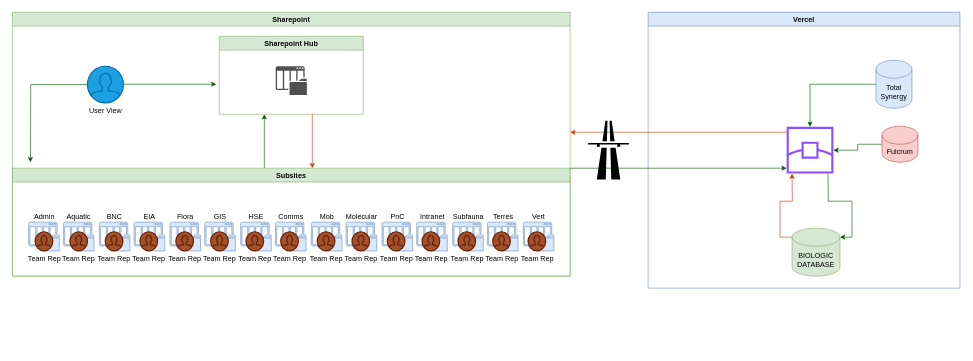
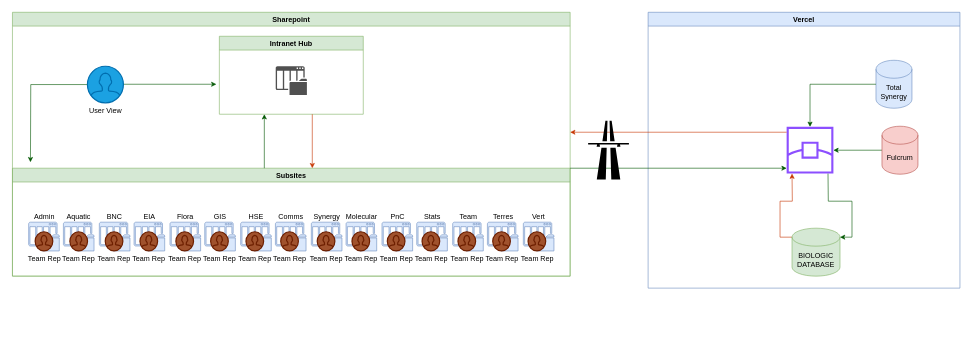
  <mxCell id="0" />
  <mxCell id="1" parent="0" />
- <mxCell id="2" value="Sharepoint Hub" style="swimlane;whiteSpace=wrap;html=1;strokeColor=#82b366;fillColor=#d5e8d4;" vertex="1" parent="1"><mxGeometry x="365" y="60" width="240" height="130" as="geometry" /></mxCell>
+ <mxCell id="2" value="Intranet Hub" style="swimlane;whiteSpace=wrap;html=1;strokeColor=#82b366;fillColor=#d5e8d4;" vertex="1" parent="1"><mxGeometry x="365" y="60" width="240" height="130" as="geometry" /></mxCell>
  <mxCell id="3" value="" style="group" vertex="1" connectable="0" parent="1"><mxGeometry x="20" y="280" width="930" height="300" as="geometry" /></mxCell>
  <mxCell id="4" value="Subsites" style="swimlane;whiteSpace=wrap;html=1;strokeColor=#82b366;fillColor=#d5e8d4;" vertex="1" parent="3"><mxGeometry width="930" height="180" as="geometry"><mxRectangle width="90" height="30" as="alternateBounds" /></mxGeometry></mxCell>
  <mxCell id="5" value="Flora" style="sketch=0;pointerEvents=1;shadow=0;dashed=0;html=1;strokeColor=#6c8ebf;fillColor=#dae8fc;labelPosition=center;verticalLabelPosition=top;verticalAlign=bottom;outlineConnect=0;align=center;shape=mxgraph.office.concepts.list_library;labelBackgroundColor=none;" vertex="1" parent="4"><mxGeometry x="262.702" y="90" width="51.067" height="48" as="geometry" /></mxCell>
  <mxCell id="6" value="GIS" style="sketch=0;pointerEvents=1;shadow=0;dashed=0;html=1;strokeColor=#6c8ebf;fillColor=#dae8fc;labelPosition=center;verticalLabelPosition=top;verticalAlign=bottom;outlineConnect=0;align=center;shape=mxgraph.office.concepts.list_library;labelBackgroundColor=none;" vertex="1" parent="4"><mxGeometry x="320.643" y="90" width="51.067" height="48" as="geometry" /></mxCell>
  <mxCell id="7" value="HSE" style="sketch=0;pointerEvents=1;shadow=0;dashed=0;html=1;strokeColor=#6c8ebf;fillColor=#dae8fc;labelPosition=center;verticalLabelPosition=top;verticalAlign=bottom;outlineConnect=0;align=center;shape=mxgraph.office.concepts.list_library;labelBackgroundColor=none;" vertex="1" parent="4"><mxGeometry x="380.548" y="90" width="51.067" height="48" as="geometry" /></mxCell>
  <mxCell id="8" value="Comms" style="sketch=0;pointerEvents=1;shadow=0;dashed=0;html=1;strokeColor=#6c8ebf;fillColor=#dae8fc;labelPosition=center;verticalLabelPosition=top;verticalAlign=bottom;outlineConnect=0;align=center;shape=mxgraph.office.concepts.list_library;labelBackgroundColor=none;" vertex="1" parent="4"><mxGeometry x="438.489" y="90" width="51.067" height="48" as="geometry" /></mxCell>
  <mxCell id="9" value="&lt;div&gt;Admin&lt;/div&gt;" style="sketch=0;pointerEvents=1;shadow=0;dashed=0;html=1;strokeColor=#6c8ebf;fillColor=#dae8fc;labelPosition=center;verticalLabelPosition=top;verticalAlign=bottom;outlineConnect=0;align=center;shape=mxgraph.office.concepts.list_library;labelBackgroundColor=none;" vertex="1" parent="4"><mxGeometry x="27.01" y="90" width="51.067" height="48" as="geometry" /></mxCell>
  <mxCell id="10" value="Aquatic" style="sketch=0;pointerEvents=1;shadow=0;dashed=0;html=1;strokeColor=#6c8ebf;fillColor=#dae8fc;labelPosition=center;verticalLabelPosition=top;verticalAlign=bottom;outlineConnect=0;align=center;shape=mxgraph.office.concepts.list_library;labelBackgroundColor=none;" vertex="1" parent="4"><mxGeometry x="84.951" y="90" width="51.067" height="48" as="geometry" /></mxCell>
  <mxCell id="11" value="BNC" style="sketch=0;pointerEvents=1;shadow=0;dashed=0;html=1;strokeColor=#6c8ebf;fillColor=#dae8fc;labelPosition=center;verticalLabelPosition=top;verticalAlign=bottom;outlineConnect=0;align=center;shape=mxgraph.office.concepts.list_library;labelBackgroundColor=none;" vertex="1" parent="4"><mxGeometry x="144.856" y="90" width="51.067" height="48" as="geometry" /></mxCell>
  <mxCell id="12" value="EIA" style="sketch=0;pointerEvents=1;shadow=0;dashed=0;html=1;strokeColor=#6c8ebf;fillColor=#dae8fc;labelPosition=center;verticalLabelPosition=top;verticalAlign=bottom;outlineConnect=0;align=center;shape=mxgraph.office.concepts.list_library;labelBackgroundColor=none;" vertex="1" parent="4"><mxGeometry x="202.797" y="90" width="51.067" height="48" as="geometry" /></mxCell>
- <mxCell id="13" value="Subfauna" style="sketch=0;pointerEvents=1;shadow=0;dashed=0;html=1;strokeColor=#6c8ebf;fillColor=#dae8fc;labelPosition=center;verticalLabelPosition=top;verticalAlign=bottom;outlineConnect=0;align=center;shape=mxgraph.office.concepts.list_library;labelBackgroundColor=none;" vertex="1" parent="4"><mxGeometry x="734.085" y="90" width="51.067" height="48" as="geometry" /></mxCell>
+ <mxCell id="13" value="Team" style="sketch=0;pointerEvents=1;shadow=0;dashed=0;html=1;strokeColor=#6c8ebf;fillColor=#dae8fc;labelPosition=center;verticalLabelPosition=top;verticalAlign=bottom;outlineConnect=0;align=center;shape=mxgraph.office.concepts.list_library;labelBackgroundColor=none;" vertex="1" parent="4"><mxGeometry x="734.085" y="90" width="51.067" height="48" as="geometry" /></mxCell>
  <mxCell id="14" value="Terres" style="sketch=0;pointerEvents=1;shadow=0;dashed=0;html=1;strokeColor=#6c8ebf;fillColor=#dae8fc;labelPosition=center;verticalLabelPosition=top;verticalAlign=bottom;outlineConnect=0;align=center;shape=mxgraph.office.concepts.list_library;labelBackgroundColor=none;" vertex="1" parent="4"><mxGeometry x="792.026" y="90" width="51.067" height="48" as="geometry" /></mxCell>
  <mxCell id="15" value="Vert" style="sketch=0;pointerEvents=1;shadow=0;dashed=0;html=1;strokeColor=#6c8ebf;fillColor=#dae8fc;labelPosition=center;verticalLabelPosition=top;verticalAlign=bottom;outlineConnect=0;align=center;shape=mxgraph.office.concepts.list_library;labelBackgroundColor=none;" vertex="1" parent="4"><mxGeometry x="851.931" y="90" width="51.067" height="48" as="geometry" /></mxCell>
- <mxCell id="16" value="Mob" style="sketch=0;pointerEvents=1;shadow=0;dashed=0;html=1;strokeColor=#6c8ebf;fillColor=#dae8fc;labelPosition=center;verticalLabelPosition=top;verticalAlign=bottom;outlineConnect=0;align=center;shape=mxgraph.office.concepts.list_library;labelBackgroundColor=none;" vertex="1" parent="4"><mxGeometry x="498.394" y="90" width="51.067" height="48" as="geometry" /></mxCell>
+ <mxCell id="16" value="Synergy" style="sketch=0;pointerEvents=1;shadow=0;dashed=0;html=1;strokeColor=#6c8ebf;fillColor=#dae8fc;labelPosition=center;verticalLabelPosition=top;verticalAlign=bottom;outlineConnect=0;align=center;shape=mxgraph.office.concepts.list_library;labelBackgroundColor=none;" vertex="1" parent="4"><mxGeometry x="498.394" y="90" width="51.067" height="48" as="geometry" /></mxCell>
  <mxCell id="17" value="Molecular" style="sketch=0;pointerEvents=1;shadow=0;dashed=0;html=1;strokeColor=#6c8ebf;fillColor=#dae8fc;labelPosition=center;verticalLabelPosition=top;verticalAlign=bottom;outlineConnect=0;align=center;shape=mxgraph.office.concepts.list_library;labelBackgroundColor=none;" vertex="1" parent="4"><mxGeometry x="556.335" y="90" width="51.067" height="48" as="geometry" /></mxCell>
  <mxCell id="18" value="PnC" style="sketch=0;pointerEvents=1;shadow=0;dashed=0;html=1;strokeColor=#6c8ebf;fillColor=#dae8fc;labelPosition=center;verticalLabelPosition=top;verticalAlign=bottom;outlineConnect=0;align=center;shape=mxgraph.office.concepts.list_library;labelBackgroundColor=none;" vertex="1" parent="4"><mxGeometry x="616.24" y="90" width="51.067" height="48" as="geometry" /></mxCell>
- <mxCell id="19" value="Intranet" style="sketch=0;pointerEvents=1;shadow=0;dashed=0;html=1;strokeColor=#6c8ebf;fillColor=#dae8fc;labelPosition=center;verticalLabelPosition=top;verticalAlign=bottom;outlineConnect=0;align=center;shape=mxgraph.office.concepts.list_library;labelBackgroundColor=none;" vertex="1" parent="4"><mxGeometry x="674.18" y="90" width="51.067" height="48" as="geometry" /></mxCell>
+ <mxCell id="19" value="Stats" style="sketch=0;pointerEvents=1;shadow=0;dashed=0;html=1;strokeColor=#6c8ebf;fillColor=#dae8fc;labelPosition=center;verticalLabelPosition=top;verticalAlign=bottom;outlineConnect=0;align=center;shape=mxgraph.office.concepts.list_library;labelBackgroundColor=none;" vertex="1" parent="4"><mxGeometry x="674.18" y="90" width="51.067" height="48" as="geometry" /></mxCell>
  <mxCell id="20" value="&lt;font color=&quot;#000000&quot;&gt;Team Rep&lt;br&gt;&lt;/font&gt;" style="html=1;verticalLabelPosition=bottom;align=center;labelBackgroundColor=#ffffff;verticalAlign=top;strokeWidth=2;strokeColor=#6D1F00;shadow=0;dashed=0;shape=mxgraph.ios7.icons.user;fontColor=#ffffff;fillColor=#a0522d;" vertex="1" parent="4"><mxGeometry x="37.813" y="106" width="29.461" height="32" as="geometry" /></mxCell>
  <mxCell id="21" value="&lt;font color=&quot;#000000&quot;&gt;Team Rep&lt;br&gt;&lt;/font&gt;" style="html=1;verticalLabelPosition=bottom;align=center;labelBackgroundColor=#ffffff;verticalAlign=top;strokeWidth=2;strokeColor=#6D1F00;shadow=0;dashed=0;shape=mxgraph.ios7.icons.user;fontColor=#ffffff;fillColor=#a0522d;" vertex="1" parent="4"><mxGeometry x="95.754" y="106" width="29.461" height="32" as="geometry" /></mxCell>
  <mxCell id="22" value="&lt;font color=&quot;#000000&quot;&gt;Team Rep&lt;br&gt;&lt;/font&gt;" style="html=1;verticalLabelPosition=bottom;align=center;labelBackgroundColor=#ffffff;verticalAlign=top;strokeWidth=2;strokeColor=#6D1F00;shadow=0;dashed=0;shape=mxgraph.ios7.icons.user;fontColor=#ffffff;fillColor=#a0522d;" vertex="1" parent="4"><mxGeometry x="154.677" y="106" width="29.461" height="32" as="geometry" /></mxCell>
  <mxCell id="23" value="&lt;font color=&quot;#000000&quot;&gt;Team Rep&lt;br&gt;&lt;/font&gt;" style="html=1;verticalLabelPosition=bottom;align=center;labelBackgroundColor=#ffffff;verticalAlign=top;strokeWidth=2;strokeColor=#6D1F00;shadow=0;dashed=0;shape=mxgraph.ios7.icons.user;fontColor=#ffffff;fillColor=#a0522d;" vertex="1" parent="4"><mxGeometry x="212.618" y="106" width="29.461" height="32" as="geometry" /></mxCell>
  <mxCell id="24" value="&lt;font color=&quot;#000000&quot;&gt;Team Rep&lt;br&gt;&lt;/font&gt;" style="html=1;verticalLabelPosition=bottom;align=center;labelBackgroundColor=#ffffff;verticalAlign=top;strokeWidth=2;strokeColor=#6D1F00;shadow=0;dashed=0;shape=mxgraph.ios7.icons.user;fontColor=#ffffff;fillColor=#a0522d;" vertex="1" parent="4"><mxGeometry x="272.523" y="106" width="29.461" height="32" as="geometry" /></mxCell>
  <mxCell id="25" value="&lt;font color=&quot;#000000&quot;&gt;Team Rep&lt;br&gt;&lt;/font&gt;" style="html=1;verticalLabelPosition=bottom;align=center;labelBackgroundColor=#ffffff;verticalAlign=top;strokeWidth=2;strokeColor=#6D1F00;shadow=0;dashed=0;shape=mxgraph.ios7.icons.user;fontColor=#ffffff;fillColor=#a0522d;" vertex="1" parent="4"><mxGeometry x="330.463" y="106" width="29.461" height="32" as="geometry" /></mxCell>
  <mxCell id="26" value="&lt;font color=&quot;#000000&quot;&gt;Team Rep&lt;br&gt;&lt;/font&gt;" style="html=1;verticalLabelPosition=bottom;align=center;labelBackgroundColor=#ffffff;verticalAlign=top;strokeWidth=2;strokeColor=#6D1F00;shadow=0;dashed=0;shape=mxgraph.ios7.icons.user;fontColor=#ffffff;fillColor=#a0522d;" vertex="1" parent="4"><mxGeometry x="389.386" y="106" width="29.461" height="32" as="geometry" /></mxCell>
  <mxCell id="27" value="&lt;font color=&quot;#000000&quot;&gt;Team Rep&lt;br&gt;&lt;/font&gt;" style="html=1;verticalLabelPosition=bottom;align=center;labelBackgroundColor=#ffffff;verticalAlign=top;strokeWidth=2;strokeColor=#6D1F00;shadow=0;dashed=0;shape=mxgraph.ios7.icons.user;fontColor=#ffffff;fillColor=#a0522d;" vertex="1" parent="4"><mxGeometry x="447.327" y="106" width="29.461" height="32" as="geometry" /></mxCell>
  <mxCell id="28" value="&lt;font color=&quot;#000000&quot;&gt;Team Rep&lt;br&gt;&lt;/font&gt;" style="html=1;verticalLabelPosition=bottom;align=center;labelBackgroundColor=#ffffff;verticalAlign=top;strokeWidth=2;strokeColor=#6D1F00;shadow=0;dashed=0;shape=mxgraph.ios7.icons.user;fontColor=#ffffff;fillColor=#a0522d;" vertex="1" parent="4"><mxGeometry x="508.214" y="106" width="29.461" height="32" as="geometry" /></mxCell>
  <mxCell id="29" value="&lt;font color=&quot;#000000&quot;&gt;Team Rep&lt;br&gt;&lt;/font&gt;" style="html=1;verticalLabelPosition=bottom;align=center;labelBackgroundColor=#ffffff;verticalAlign=top;strokeWidth=2;strokeColor=#6D1F00;shadow=0;dashed=0;shape=mxgraph.ios7.icons.user;fontColor=#ffffff;fillColor=#a0522d;" vertex="1" parent="4"><mxGeometry x="566.155" y="106" width="29.461" height="32" as="geometry" /></mxCell>
  <mxCell id="30" value="&lt;font color=&quot;#000000&quot;&gt;Team Rep&lt;br&gt;&lt;/font&gt;" style="html=1;verticalLabelPosition=bottom;align=center;labelBackgroundColor=#ffffff;verticalAlign=top;strokeWidth=2;strokeColor=#6D1F00;shadow=0;dashed=0;shape=mxgraph.ios7.icons.user;fontColor=#ffffff;fillColor=#a0522d;" vertex="1" parent="4"><mxGeometry x="625.078" y="106" width="29.461" height="32" as="geometry" /></mxCell>
  <mxCell id="31" value="&lt;font color=&quot;#000000&quot;&gt;Team Rep&lt;br&gt;&lt;/font&gt;" style="html=1;verticalLabelPosition=bottom;align=center;labelBackgroundColor=#ffffff;verticalAlign=top;strokeWidth=2;strokeColor=#6D1F00;shadow=0;dashed=0;shape=mxgraph.ios7.icons.user;fontColor=#ffffff;fillColor=#a0522d;" vertex="1" parent="4"><mxGeometry x="683.019" y="106" width="29.461" height="32" as="geometry" /></mxCell>
  <mxCell id="32" value="&lt;font color=&quot;#000000&quot;&gt;Team Rep&lt;br&gt;&lt;/font&gt;" style="html=1;verticalLabelPosition=bottom;align=center;labelBackgroundColor=#ffffff;verticalAlign=top;strokeWidth=2;strokeColor=#6D1F00;shadow=0;dashed=0;shape=mxgraph.ios7.icons.user;fontColor=#ffffff;fillColor=#a0522d;" vertex="1" parent="4"><mxGeometry x="742.924" y="106" width="29.461" height="32" as="geometry" /></mxCell>
  <mxCell id="33" value="&lt;font color=&quot;#000000&quot;&gt;Team Rep&lt;br&gt;&lt;/font&gt;" style="html=1;verticalLabelPosition=bottom;align=center;labelBackgroundColor=#ffffff;verticalAlign=top;strokeWidth=2;strokeColor=#6D1F00;shadow=0;dashed=0;shape=mxgraph.ios7.icons.user;fontColor=#ffffff;fillColor=#a0522d;" vertex="1" parent="4"><mxGeometry x="800.865" y="106" width="29.461" height="32" as="geometry" /></mxCell>
  <mxCell id="34" value="&lt;font color=&quot;#000000&quot;&gt;Team Rep&lt;br&gt;&lt;/font&gt;" style="html=1;verticalLabelPosition=bottom;align=center;labelBackgroundColor=#ffffff;verticalAlign=top;strokeWidth=2;strokeColor=#6D1F00;shadow=0;dashed=0;shape=mxgraph.ios7.icons.user;fontColor=#ffffff;fillColor=#a0522d;" vertex="1" parent="4"><mxGeometry x="859.788" y="106" width="29.461" height="32" as="geometry" /></mxCell>
  <mxCell id="35" value="Vercel" style="swimlane;whiteSpace=wrap;html=1;strokeColor=#6c8ebf;fillColor=#dae8fc;" vertex="1" parent="1"><mxGeometry x="1080" width="520" height="460" as="geometry" y="20" /></mxCell>
  <mxCell id="36" style="edgeStyle=orthogonalEdgeStyle;rounded=0;orthogonalLoop=1;jettySize=auto;html=1;strokeColor=#C73500;fontColor=#E4FDE1;fillColor=#fa6800;exitX=0;exitY=0;exitDx=0;exitDy=15;exitPerimeter=0;" edge="1" parent="35" source="37"><mxGeometry relative="1" as="geometry"><mxPoint x="240" y="360" as="sourcePoint" /><mxPoint x="240" y="269" as="targetPoint" /></mxGeometry></mxCell>
  <mxCell id="37" value="BIOLOGIC DATABASE" style="shape=cylinder3;whiteSpace=wrap;html=1;boundedLbl=1;backgroundOutline=1;size=15;strokeColor=#82b366;fillColor=#d5e8d4;" vertex="1" parent="35"><mxGeometry x="240" y="360" width="80" height="80" as="geometry" /></mxCell>
  <mxCell id="38" value="" style="sketch=0;outlineConnect=0;fontColor=#232F3E;gradientColor=none;fillColor=#8C4FFF;strokeColor=none;dashed=0;verticalLabelPosition=bottom;verticalAlign=top;align=center;html=1;fontSize=12;fontStyle=0;aspect=fixed;pointerEvents=1;shape=mxgraph.aws4.edge_location;" vertex="1" parent="35"><mxGeometry x="231" y="191" width="78" height="78" as="geometry" /></mxCell>
  <mxCell id="39" style="edgeStyle=orthogonalEdgeStyle;rounded=0;orthogonalLoop=1;jettySize=auto;html=1;strokeColor=#005700;fontColor=#E4FDE1;fillColor=#008a00;exitX=1;exitY=0;exitDx=0;exitDy=15;exitPerimeter=0;entryX=1;entryY=0;entryDx=0;entryDy=15;entryPerimeter=0;" edge="1" parent="35" target="37"><mxGeometry relative="1" as="geometry"><mxPoint x="300" y="269" as="sourcePoint" /><mxPoint x="300" y="375" as="targetPoint" /></mxGeometry></mxCell>
  <mxCell id="40" value="Total Synergy" style="shape=cylinder3;whiteSpace=wrap;html=1;boundedLbl=1;backgroundOutline=1;size=15;strokeColor=#6c8ebf;fillColor=#dae8fc;" vertex="1" parent="35"><mxGeometry x="380" y="80" width="60" height="80" as="geometry" /></mxCell>
  <mxCell id="41" style="edgeStyle=orthogonalEdgeStyle;rounded=0;orthogonalLoop=1;jettySize=auto;html=1;strokeColor=#005700;fontColor=#E4FDE1;fillColor=#008a00;exitX=0;exitY=0.5;exitDx=0;exitDy=0;exitPerimeter=0;" edge="1" parent="35" source="40" target="38"><mxGeometry relative="1" as="geometry" /></mxCell>
  <mxCell id="42" style="edgeStyle=orthogonalEdgeStyle;rounded=0;orthogonalLoop=1;jettySize=auto;html=1;strokeColor=#005700;fontColor=#E4FDE1;fillColor=#008a00;" edge="1" parent="35" source="43" target="38"><mxGeometry relative="1" as="geometry" /></mxCell>
- <mxCell id="43" value="Fulcrum" style="shape=cylinder3;whiteSpace=wrap;html=1;boundedLbl=1;backgroundOutline=1;size=15;strokeColor=#b85450;fillColor=#f8cecc;" vertex="1" parent="35"><mxGeometry x="390" y="190" width="60" height="60" as="geometry" /></mxCell>
+ <mxCell id="43" value="Fulcrum" style="shape=cylinder3;whiteSpace=wrap;html=1;boundedLbl=1;backgroundOutline=1;size=15;strokeColor=#b85450;fillColor=#f8cecc;" vertex="1" parent="35"><mxGeometry x="390" y="190" width="60" height="80" as="geometry" /></mxCell>
  <mxCell id="44" value="Sharepoint" style="swimlane;whiteSpace=wrap;html=1;strokeColor=#82b366;fillColor=#d5e8d4;" vertex="1" parent="1"><mxGeometry x="20" width="930" height="440" as="geometry" y="20" /></mxCell>
  <mxCell id="45" value="" style="sketch=0;pointerEvents=1;shadow=0;dashed=0;html=1;strokeColor=none;fillColor=#505050;labelPosition=center;verticalLabelPosition=bottom;verticalAlign=top;outlineConnect=0;align=center;shape=mxgraph.office.concepts.list_library;fontColor=#E4FDE1;" vertex="1" parent="44"><mxGeometry x="439" y="90" width="52" height="48" as="geometry" /></mxCell>
  <mxCell id="46" style="edgeStyle=orthogonalEdgeStyle;rounded=0;orthogonalLoop=1;jettySize=auto;html=1;strokeColor=#005700;fontColor=#E4FDE1;fillColor=#008a00;" edge="1" parent="44" source="48"><mxGeometry relative="1" as="geometry"><mxPoint x="340" y="120" as="targetPoint" /></mxGeometry></mxCell>
  <mxCell id="47" style="edgeStyle=orthogonalEdgeStyle;rounded=0;orthogonalLoop=1;jettySize=auto;html=1;strokeColor=#005700;fontColor=#E4FDE1;fillColor=#008a00;" edge="1" parent="44" source="48"><mxGeometry relative="1" as="geometry"><mxPoint x="30" y="250" as="targetPoint" /></mxGeometry></mxCell>
  <mxCell id="48" value="&lt;font color=&quot;#000000&quot;&gt;User View&lt;br&gt;&lt;/font&gt;" style="html=1;verticalLabelPosition=bottom;align=center;labelBackgroundColor=#ffffff;verticalAlign=top;strokeWidth=2;strokeColor=#006EAF;shadow=0;dashed=0;shape=mxgraph.ios7.icons.user;fontColor=#ffffff;fillColor=#1ba1e2;" vertex="1" parent="44"><mxGeometry x="125" y="90" width="60" height="61" as="geometry" /></mxCell>
  <mxCell id="49" style="edgeStyle=orthogonalEdgeStyle;rounded=0;orthogonalLoop=1;jettySize=auto;html=1;entryX=0.5;entryY=0;entryDx=0;entryDy=0;strokeColor=#C73500;fontColor=#E4FDE1;fillColor=#fa6800;" edge="1" parent="44"><mxGeometry relative="1" as="geometry"><mxPoint x="500" y="170" as="sourcePoint" /><mxPoint x="500" y="260" as="targetPoint" /></mxGeometry></mxCell>
  <mxCell id="50" style="edgeStyle=orthogonalEdgeStyle;rounded=0;orthogonalLoop=1;jettySize=auto;html=1;entryX=0.5;entryY=0;entryDx=0;entryDy=0;strokeColor=#005700;fontColor=#E4FDE1;fillColor=#008a00;" edge="1" parent="44"><mxGeometry relative="1" as="geometry"><mxPoint x="420" y="260" as="sourcePoint" /><mxPoint x="420" y="170" as="targetPoint" /></mxGeometry></mxCell>
  <mxCell id="51" style="edgeStyle=orthogonalEdgeStyle;rounded=0;orthogonalLoop=1;jettySize=auto;html=1;entryX=1;entryY=0.5;entryDx=0;entryDy=0;strokeColor=#C73500;fontColor=#E4FDE1;fillColor=#fa6800;" edge="1" parent="1"><mxGeometry relative="1" as="geometry"><mxPoint x="1311" y="220" as="sourcePoint" /><mxPoint x="950" y="220" as="targetPoint" /></mxGeometry></mxCell>
  <mxCell id="52" style="edgeStyle=orthogonalEdgeStyle;rounded=0;orthogonalLoop=1;jettySize=auto;html=1;entryX=1;entryY=0.5;entryDx=0;entryDy=0;strokeColor=#005700;fontColor=#E4FDE1;fillColor=#008a00;" edge="1" parent="1"><mxGeometry relative="1" as="geometry"><mxPoint x="950" y="280" as="sourcePoint" /><mxPoint x="1311" y="280" as="targetPoint" /></mxGeometry></mxCell>
  <mxCell id="53" value="" style="shape=mxgraph.signs.transportation.highway;html=1;pointerEvents=1;fillColor=#000000;strokeColor=none;verticalLabelPosition=bottom;verticalAlign=top;align=center;fontColor=#E4FDE1;" vertex="1" parent="1"><mxGeometry x="980" y="201" width="68" height="98" as="geometry" /></mxCell>
